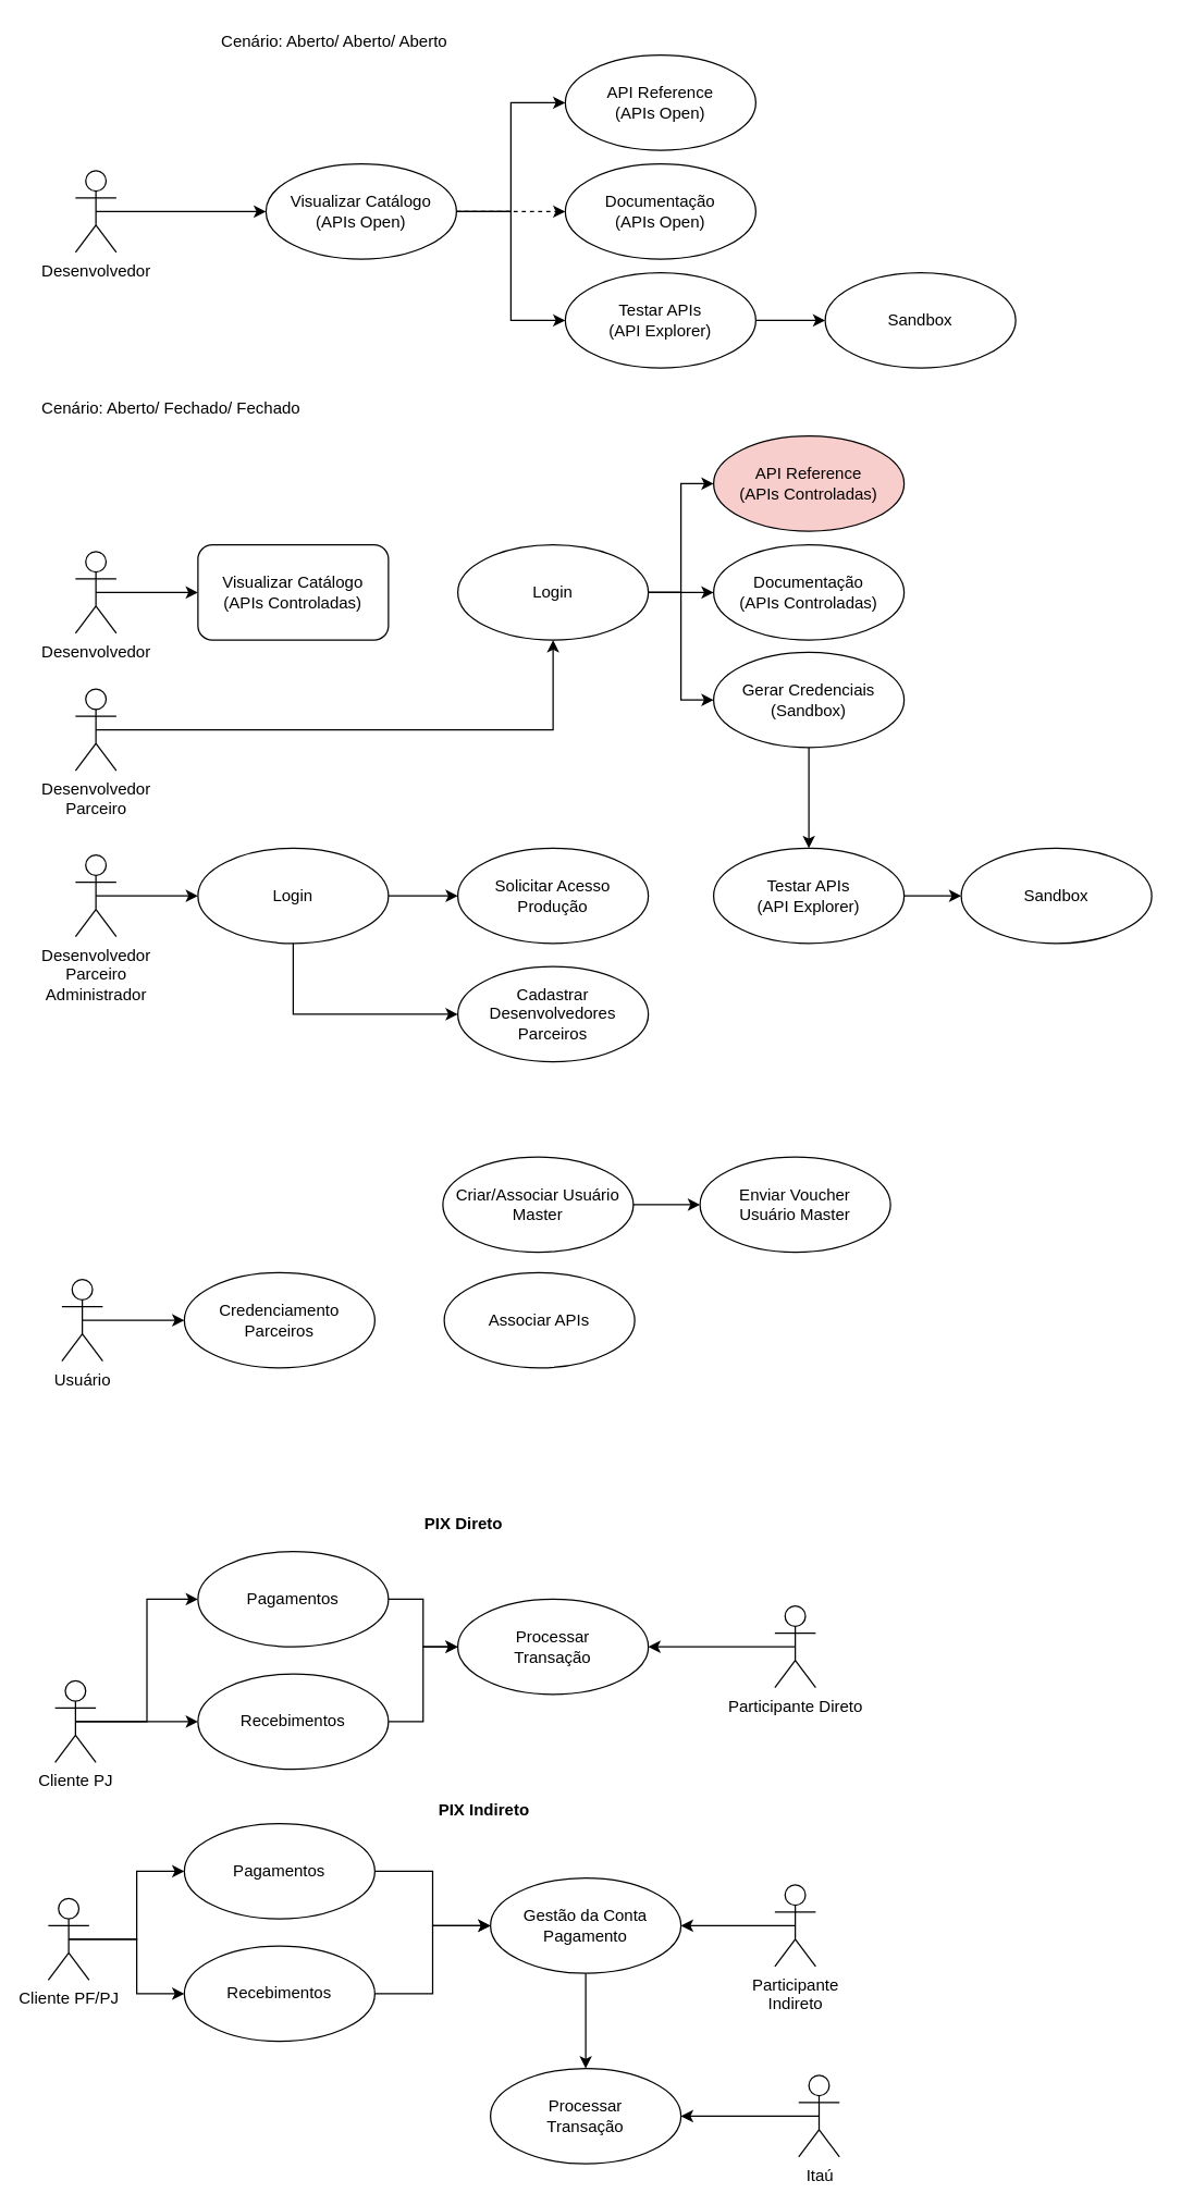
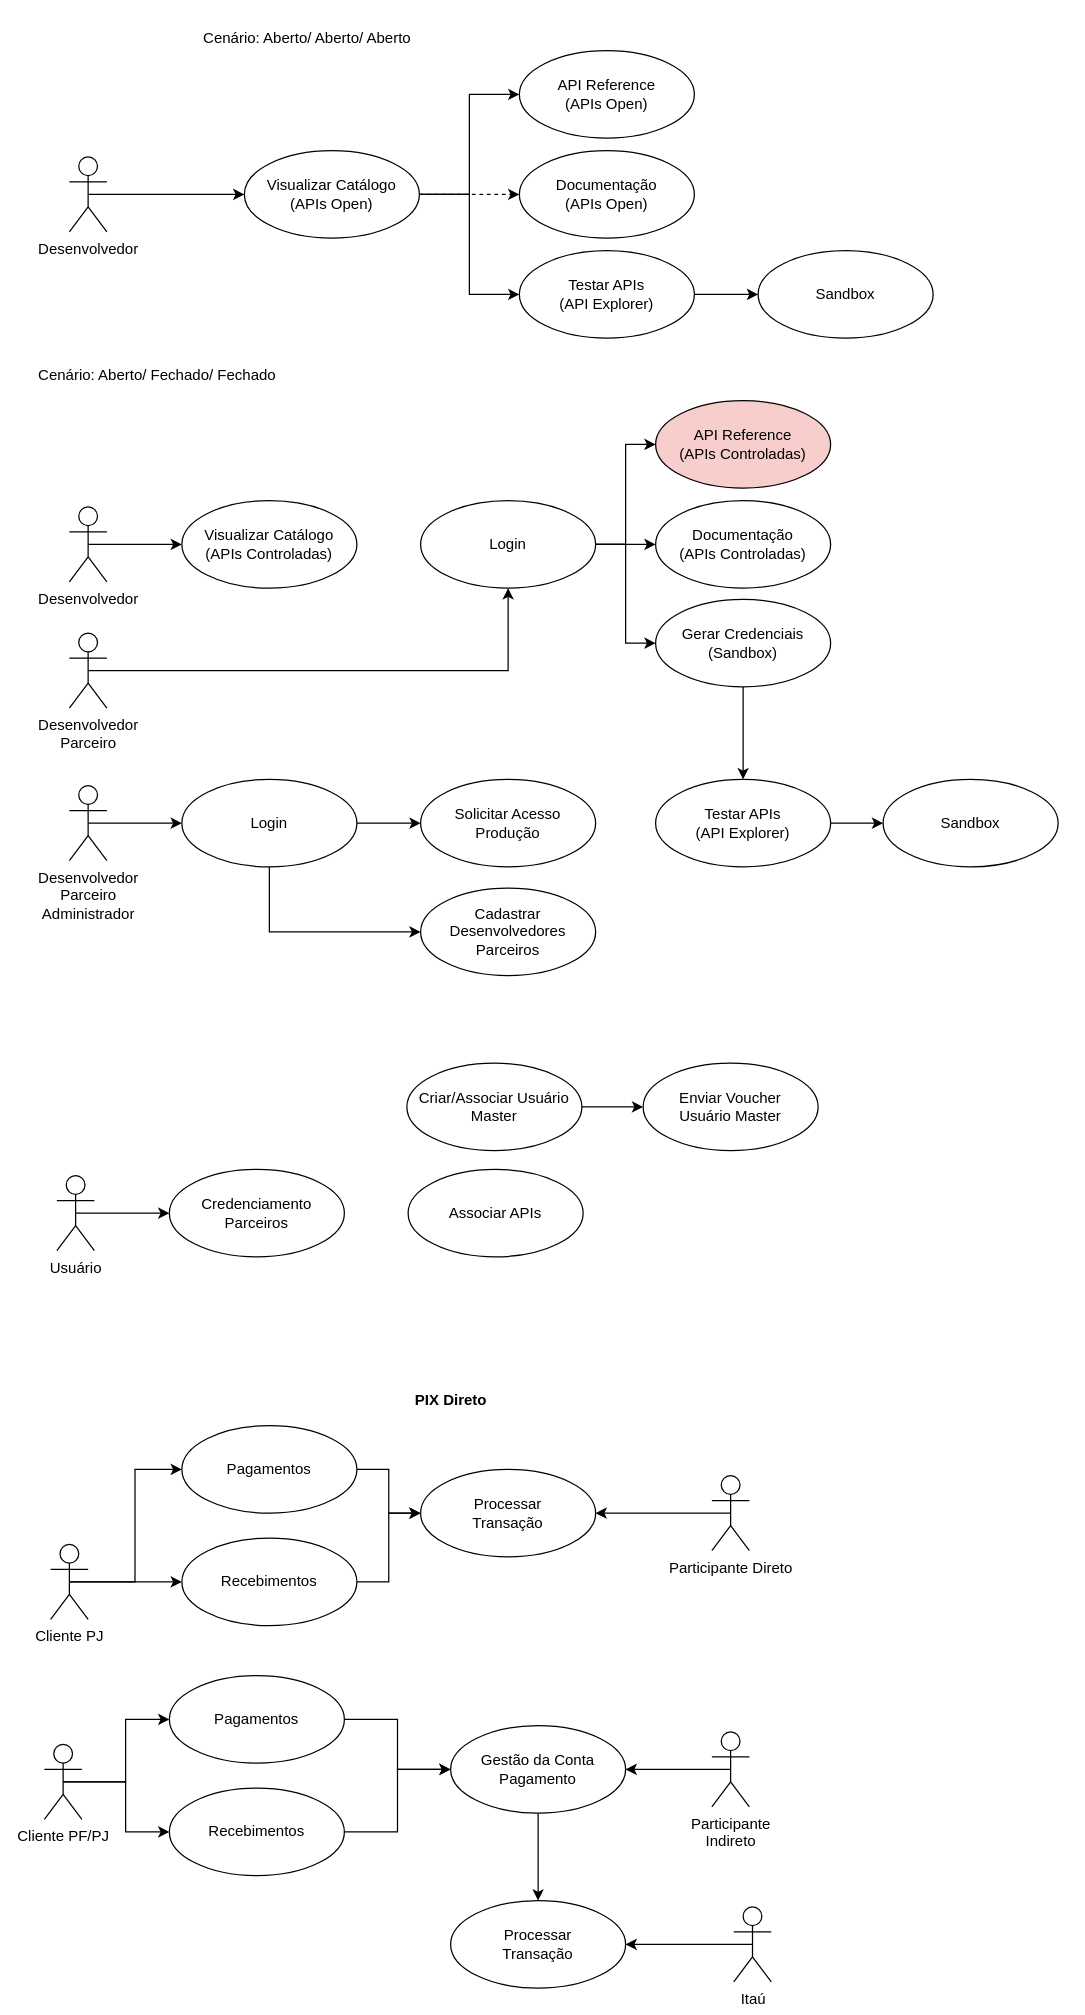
  <mxCell id="0" />
  <mxCell id="1" parent="0" />
  <mxCell id="2" style="edgeStyle=orthogonalEdgeStyle;rounded=0;orthogonalLoop=1;jettySize=auto;html=1;exitX=0.5;exitY=0.5;exitDx=0;exitDy=0;exitPerimeter=0;" edge="1" parent="1" source="3" target="7"><mxGeometry relative="1" as="geometry" /></mxCell>
  <mxCell id="3" value="Desenvolvedor" style="shape=umlActor;verticalLabelPosition=bottom;verticalAlign=top;html=1;" vertex="1" parent="1"><mxGeometry x="55" y="125" width="30" height="60" as="geometry" /></mxCell>
  <mxCell id="4" style="edgeStyle=orthogonalEdgeStyle;rounded=0;orthogonalLoop=1;jettySize=auto;html=1;exitX=1;exitY=0.5;exitDx=0;exitDy=0;entryX=0;entryY=0.5;entryDx=0;entryDy=0;" edge="1" parent="1" source="7" target="11"><mxGeometry relative="1" as="geometry" /></mxCell>
  <mxCell id="5" style="edgeStyle=orthogonalEdgeStyle;rounded=0;orthogonalLoop=1;jettySize=auto;html=1;exitX=1;exitY=0.5;exitDx=0;exitDy=0;entryX=0;entryY=0.5;entryDx=0;entryDy=0;" edge="1" parent="1" source="7" target="8"><mxGeometry relative="1" as="geometry" /></mxCell>
  <mxCell id="6" style="edgeStyle=orthogonalEdgeStyle;rounded=0;orthogonalLoop=1;jettySize=auto;html=1;exitX=1;exitY=0.5;exitDx=0;exitDy=0;dashed=1;" edge="1" parent="1" source="7" target="9"><mxGeometry relative="1" as="geometry" /></mxCell>
  <mxCell id="7" value="Visualizar Catálogo&lt;br&gt;(APIs Open)" style="ellipse;whiteSpace=wrap;html=1;" vertex="1" parent="1"><mxGeometry x="195" y="120" width="140" height="70" as="geometry" /></mxCell>
  <mxCell id="8" value="API Reference&lt;br&gt;(APIs Open)" style="ellipse;whiteSpace=wrap;html=1;" vertex="1" parent="1"><mxGeometry x="415" y="40" width="140" height="70" as="geometry" /></mxCell>
  <mxCell id="9" value="Documentação&lt;br&gt;(APIs Open)" style="ellipse;whiteSpace=wrap;html=1;" vertex="1" parent="1"><mxGeometry x="415" y="120" width="140" height="70" as="geometry" /></mxCell>
  <mxCell id="10" style="edgeStyle=orthogonalEdgeStyle;rounded=0;orthogonalLoop=1;jettySize=auto;html=1;exitX=1;exitY=0.5;exitDx=0;exitDy=0;" edge="1" parent="1" source="11" target="12"><mxGeometry relative="1" as="geometry" /></mxCell>
  <mxCell id="11" value="Testar APIs&lt;br&gt;(API Explorer)" style="ellipse;whiteSpace=wrap;html=1;" vertex="1" parent="1"><mxGeometry x="415" y="200" width="140" height="70" as="geometry" /></mxCell>
  <mxCell id="12" value="Sandbox" style="ellipse;whiteSpace=wrap;html=1;" vertex="1" parent="1"><mxGeometry x="606" y="200" width="140" height="70" as="geometry" /></mxCell>
  <mxCell id="13" style="edgeStyle=orthogonalEdgeStyle;rounded=0;orthogonalLoop=1;jettySize=auto;html=1;exitX=0.5;exitY=0.5;exitDx=0;exitDy=0;exitPerimeter=0;" edge="1" parent="1" source="14" target="24"><mxGeometry relative="1" as="geometry" /></mxCell>
  <mxCell id="14" value="Desenvolvedor&lt;br&gt;" style="shape=umlActor;verticalLabelPosition=bottom;verticalAlign=top;html=1;" vertex="1" parent="1"><mxGeometry x="55" y="405" width="30" height="60" as="geometry" /></mxCell>
  <mxCell id="15" style="edgeStyle=orthogonalEdgeStyle;rounded=0;orthogonalLoop=1;jettySize=auto;html=1;exitX=1;exitY=0.5;exitDx=0;exitDy=0;entryX=0;entryY=0.5;entryDx=0;entryDy=0;" edge="1" parent="1" source="18" target="19"><mxGeometry relative="1" as="geometry" /></mxCell>
  <mxCell id="16" style="edgeStyle=orthogonalEdgeStyle;rounded=0;orthogonalLoop=1;jettySize=auto;html=1;exitX=1;exitY=0.5;exitDx=0;exitDy=0;" edge="1" parent="1" source="18" target="20"><mxGeometry relative="1" as="geometry" /></mxCell>
  <mxCell id="17" style="edgeStyle=orthogonalEdgeStyle;rounded=0;orthogonalLoop=1;jettySize=auto;html=1;exitX=1;exitY=0.5;exitDx=0;exitDy=0;entryX=0;entryY=0.5;entryDx=0;entryDy=0;" edge="1" parent="1" source="18" target="32"><mxGeometry relative="1" as="geometry" /></mxCell>
  <mxCell id="18" value="Login" style="ellipse;whiteSpace=wrap;html=1;" vertex="1" parent="1"><mxGeometry x="336" y="400" width="140" height="70" as="geometry" /></mxCell>
  <mxCell id="19" value="API Reference&lt;br&gt;(APIs Controladas)" style="ellipse;whiteSpace=wrap;html=1;fillColor=#f8cecc;" vertex="1" parent="1"><mxGeometry x="524" y="320" width="140" height="70" as="geometry" /></mxCell>
  <mxCell id="20" value="Documentação&lt;br&gt;(APIs Controladas)" style="ellipse;whiteSpace=wrap;html=1;" vertex="1" parent="1"><mxGeometry x="524" y="400" width="140" height="70" as="geometry" /></mxCell>
  <mxCell id="21" style="edgeStyle=orthogonalEdgeStyle;rounded=0;orthogonalLoop=1;jettySize=auto;html=1;exitX=1;exitY=0.5;exitDx=0;exitDy=0;" edge="1" parent="1" source="22" target="23"><mxGeometry relative="1" as="geometry" /></mxCell>
  <mxCell id="22" value="Testar APIs&lt;br&gt;(API Explorer)" style="ellipse;whiteSpace=wrap;html=1;" vertex="1" parent="1"><mxGeometry x="524" y="623" width="140" height="70" as="geometry" /></mxCell>
  <mxCell id="23" value="Sandbox" style="ellipse;whiteSpace=wrap;html=1;" vertex="1" parent="1"><mxGeometry x="706" y="623" width="140" height="70" as="geometry" /></mxCell>
- <mxCell id="24" value="Visualizar Catálogo&lt;br&gt;(APIs Controladas)" style="whiteSpace=wrap;html=1;rounded=1;" vertex="1" parent="1"><mxGeometry x="145" y="400" width="140" height="70" as="geometry" /></mxCell>
+ <mxCell id="24" value="Visualizar Catálogo&lt;br&gt;(APIs Controladas)" style="ellipse;whiteSpace=wrap;html=1;" vertex="1" parent="1"><mxGeometry x="145" y="400" width="140" height="70" as="geometry" /></mxCell>
  <mxCell id="25" style="edgeStyle=orthogonalEdgeStyle;rounded=0;orthogonalLoop=1;jettySize=auto;html=1;exitX=1;exitY=0.5;exitDx=0;exitDy=0;entryX=0;entryY=0.5;entryDx=0;entryDy=0;" edge="1" parent="1" source="27" target="30"><mxGeometry relative="1" as="geometry" /></mxCell>
  <mxCell id="26" style="edgeStyle=orthogonalEdgeStyle;rounded=0;orthogonalLoop=1;jettySize=auto;html=1;exitX=0.5;exitY=1;exitDx=0;exitDy=0;entryX=0;entryY=0.5;entryDx=0;entryDy=0;" edge="1" parent="1" source="27" target="44"><mxGeometry relative="1" as="geometry" /></mxCell>
  <mxCell id="27" value="Login" style="ellipse;whiteSpace=wrap;html=1;" vertex="1" parent="1"><mxGeometry x="145" y="623" width="140" height="70" as="geometry" /></mxCell>
  <mxCell id="28" style="edgeStyle=orthogonalEdgeStyle;rounded=0;orthogonalLoop=1;jettySize=auto;html=1;exitX=0.5;exitY=0.5;exitDx=0;exitDy=0;exitPerimeter=0;entryX=0;entryY=0.5;entryDx=0;entryDy=0;" edge="1" parent="1" source="29" target="27"><mxGeometry relative="1" as="geometry" /></mxCell>
  <mxCell id="29" value="Desenvolvedor&lt;br&gt;Parceiro&lt;br&gt;Administrador" style="shape=umlActor;verticalLabelPosition=bottom;verticalAlign=top;html=1;" vertex="1" parent="1"><mxGeometry x="55" y="628" width="30" height="60" as="geometry" /></mxCell>
  <mxCell id="30" value="Solicitar Acesso&lt;br&gt;Produção" style="ellipse;whiteSpace=wrap;html=1;" vertex="1" parent="1"><mxGeometry x="336" y="623" width="140" height="70" as="geometry" /></mxCell>
  <mxCell id="31" style="edgeStyle=orthogonalEdgeStyle;rounded=0;orthogonalLoop=1;jettySize=auto;html=1;exitX=0.5;exitY=1;exitDx=0;exitDy=0;" edge="1" parent="1" source="32" target="22"><mxGeometry relative="1" as="geometry"><mxPoint x="594" y="595" as="sourcePoint" /><mxPoint x="594" y="625" as="targetPoint" /></mxGeometry></mxCell>
  <mxCell id="32" value="Gerar Credenciais&lt;br&gt;(Sandbox)" style="ellipse;whiteSpace=wrap;html=1;" vertex="1" parent="1"><mxGeometry x="524" y="479" width="140" height="70" as="geometry" /></mxCell>
  <mxCell id="33" style="edgeStyle=orthogonalEdgeStyle;rounded=0;orthogonalLoop=1;jettySize=auto;html=1;exitX=0.5;exitY=0.5;exitDx=0;exitDy=0;exitPerimeter=0;entryX=0.5;entryY=1;entryDx=0;entryDy=0;" edge="1" parent="1" source="34" target="18"><mxGeometry relative="1" as="geometry" /></mxCell>
  <mxCell id="34" value="Desenvolvedor&lt;br&gt;Parceiro" style="shape=umlActor;verticalLabelPosition=bottom;verticalAlign=top;html=1;" vertex="1" parent="1"><mxGeometry x="55" y="506" width="30" height="60" as="geometry" /></mxCell>
  <mxCell id="35" style="edgeStyle=orthogonalEdgeStyle;rounded=0;orthogonalLoop=1;jettySize=auto;html=1;exitX=0.5;exitY=0.5;exitDx=0;exitDy=0;exitPerimeter=0;entryX=0;entryY=0.5;entryDx=0;entryDy=0;" edge="1" parent="1" source="36" target="39"><mxGeometry relative="1" as="geometry" /></mxCell>
  <mxCell id="36" value="Usuário" style="shape=umlActor;verticalLabelPosition=bottom;verticalAlign=top;html=1;" vertex="1" parent="1"><mxGeometry x="45" y="940" width="30" height="60" as="geometry" /></mxCell>
  <mxCell id="37" value="Cenário: Aberto/ Aberto/ Aberto" style="text;html=1;align=center;verticalAlign=middle;resizable=0;points=[];autosize=1;" vertex="1" parent="1"><mxGeometry x="155" y="20" width="180" height="20" as="geometry" /></mxCell>
  <mxCell id="38" value="Cenário: Aberto/ Fechado/ Fechado" style="text;html=1;align=center;verticalAlign=middle;resizable=0;points=[];autosize=1;" vertex="1" parent="1"><mxGeometry x="20" y="290" width="210" height="20" as="geometry" /></mxCell>
  <mxCell id="39" value="Credenciamento&lt;br&gt;Parceiros" style="ellipse;whiteSpace=wrap;html=1;" vertex="1" parent="1"><mxGeometry x="135" y="935" width="140" height="70" as="geometry" /></mxCell>
  <mxCell id="40" style="edgeStyle=orthogonalEdgeStyle;rounded=0;orthogonalLoop=1;jettySize=auto;html=1;exitX=1;exitY=0.5;exitDx=0;exitDy=0;entryX=0;entryY=0.5;entryDx=0;entryDy=0;" edge="1" parent="1" source="41" target="43"><mxGeometry relative="1" as="geometry" /></mxCell>
  <mxCell id="41" value="Criar/Associar Usuário&lt;br&gt;Master" style="ellipse;whiteSpace=wrap;html=1;" vertex="1" parent="1"><mxGeometry x="325" y="850" width="140" height="70" as="geometry" /></mxCell>
  <mxCell id="42" value="Associar APIs" style="ellipse;whiteSpace=wrap;html=1;" vertex="1" parent="1"><mxGeometry x="326" y="935" width="140" height="70" as="geometry" /></mxCell>
  <mxCell id="43" value="Enviar Voucher&lt;br&gt;Usuário Master" style="ellipse;whiteSpace=wrap;html=1;" vertex="1" parent="1"><mxGeometry x="514" y="850" width="140" height="70" as="geometry" /></mxCell>
  <mxCell id="44" value="Cadastrar Desenvolvedores&lt;br&gt;Parceiros" style="ellipse;whiteSpace=wrap;html=1;" vertex="1" parent="1"><mxGeometry x="336" y="710" width="140" height="70" as="geometry" /></mxCell>
  <mxCell id="45" style="edgeStyle=orthogonalEdgeStyle;rounded=0;orthogonalLoop=1;jettySize=auto;html=1;exitX=0.5;exitY=0.5;exitDx=0;exitDy=0;exitPerimeter=0;entryX=0;entryY=0.5;entryDx=0;entryDy=0;" edge="1" parent="1" source="47" target="49"><mxGeometry relative="1" as="geometry" /></mxCell>
  <mxCell id="46" style="edgeStyle=orthogonalEdgeStyle;rounded=0;orthogonalLoop=1;jettySize=auto;html=1;exitX=0.5;exitY=0.5;exitDx=0;exitDy=0;exitPerimeter=0;" edge="1" parent="1" source="47" target="52"><mxGeometry relative="1" as="geometry" /></mxCell>
  <mxCell id="47" value="Cliente PJ" style="shape=umlActor;verticalLabelPosition=bottom;verticalAlign=top;html=1;" vertex="1" parent="1"><mxGeometry x="40" y="1235" width="30" height="60" as="geometry" /></mxCell>
  <mxCell id="48" style="edgeStyle=orthogonalEdgeStyle;rounded=0;orthogonalLoop=1;jettySize=auto;html=1;exitX=1;exitY=0.5;exitDx=0;exitDy=0;" edge="1" parent="1" source="49" target="50"><mxGeometry relative="1" as="geometry" /></mxCell>
  <mxCell id="49" value="Pagamentos" style="ellipse;whiteSpace=wrap;html=1;" vertex="1" parent="1"><mxGeometry x="145" y="1140" width="140" height="70" as="geometry" /></mxCell>
  <mxCell id="50" value="Processar &lt;br&gt;Transação" style="ellipse;whiteSpace=wrap;html=1;" vertex="1" parent="1"><mxGeometry x="336" y="1175" width="140" height="70" as="geometry" /></mxCell>
  <mxCell id="51" style="edgeStyle=orthogonalEdgeStyle;rounded=0;orthogonalLoop=1;jettySize=auto;html=1;exitX=1;exitY=0.5;exitDx=0;exitDy=0;" edge="1" parent="1" source="52" target="50"><mxGeometry relative="1" as="geometry" /></mxCell>
  <mxCell id="52" value="Recebimentos" style="ellipse;whiteSpace=wrap;html=1;" vertex="1" parent="1"><mxGeometry x="145" y="1230" width="140" height="70" as="geometry" /></mxCell>
  <mxCell id="53" style="edgeStyle=orthogonalEdgeStyle;rounded=0;orthogonalLoop=1;jettySize=auto;html=1;exitX=0.5;exitY=0.5;exitDx=0;exitDy=0;exitPerimeter=0;entryX=1;entryY=0.5;entryDx=0;entryDy=0;" edge="1" parent="1" source="54" target="50"><mxGeometry relative="1" as="geometry" /></mxCell>
  <mxCell id="54" value="Participante Direto" style="shape=umlActor;verticalLabelPosition=bottom;verticalAlign=top;html=1;" vertex="1" parent="1"><mxGeometry x="569" y="1180" width="30" height="60" as="geometry" /></mxCell>
  <mxCell id="55" style="edgeStyle=orthogonalEdgeStyle;rounded=0;orthogonalLoop=1;jettySize=auto;html=1;exitX=0.5;exitY=0.5;exitDx=0;exitDy=0;exitPerimeter=0;entryX=0;entryY=0.5;entryDx=0;entryDy=0;" edge="1" parent="1" source="57" target="59"><mxGeometry relative="1" as="geometry" /></mxCell>
  <mxCell id="56" style="edgeStyle=orthogonalEdgeStyle;rounded=0;orthogonalLoop=1;jettySize=auto;html=1;exitX=0.5;exitY=0.5;exitDx=0;exitDy=0;exitPerimeter=0;" edge="1" parent="1" source="57" target="63"><mxGeometry relative="1" as="geometry" /></mxCell>
  <mxCell id="57" value="Cliente PF/PJ" style="shape=umlActor;verticalLabelPosition=bottom;verticalAlign=top;html=1;" vertex="1" parent="1"><mxGeometry x="35" y="1395" width="30" height="60" as="geometry" /></mxCell>
  <mxCell id="58" style="edgeStyle=orthogonalEdgeStyle;rounded=0;orthogonalLoop=1;jettySize=auto;html=1;exitX=1;exitY=0.5;exitDx=0;exitDy=0;" edge="1" parent="1" source="59" target="61"><mxGeometry relative="1" as="geometry" /></mxCell>
  <mxCell id="59" value="Pagamentos" style="ellipse;whiteSpace=wrap;html=1;" vertex="1" parent="1"><mxGeometry x="135" y="1340" width="140" height="70" as="geometry" /></mxCell>
  <mxCell id="60" style="edgeStyle=orthogonalEdgeStyle;rounded=0;orthogonalLoop=1;jettySize=auto;html=1;" edge="1" parent="1" source="61" target="67"><mxGeometry relative="1" as="geometry" /></mxCell>
  <mxCell id="61" value="Gestão da Conta&lt;br&gt;Pagamento" style="ellipse;whiteSpace=wrap;html=1;" vertex="1" parent="1"><mxGeometry x="360" y="1380" width="140" height="70" as="geometry" /></mxCell>
  <mxCell id="62" style="edgeStyle=orthogonalEdgeStyle;rounded=0;orthogonalLoop=1;jettySize=auto;html=1;exitX=1;exitY=0.5;exitDx=0;exitDy=0;" edge="1" parent="1" source="63" target="61"><mxGeometry relative="1" as="geometry" /></mxCell>
  <mxCell id="63" value="Recebimentos" style="ellipse;whiteSpace=wrap;html=1;" vertex="1" parent="1"><mxGeometry x="135" y="1430" width="140" height="70" as="geometry" /></mxCell>
  <mxCell id="64" style="edgeStyle=orthogonalEdgeStyle;rounded=0;orthogonalLoop=1;jettySize=auto;html=1;exitX=0.5;exitY=0.5;exitDx=0;exitDy=0;exitPerimeter=0;entryX=1;entryY=0.5;entryDx=0;entryDy=0;" edge="1" parent="1" source="65" target="61"><mxGeometry relative="1" as="geometry" /></mxCell>
  <mxCell id="65" value="Participante&lt;br&gt;Indireto" style="shape=umlActor;verticalLabelPosition=bottom;verticalAlign=top;html=1;" vertex="1" parent="1"><mxGeometry x="569" y="1385" width="30" height="60" as="geometry" /></mxCell>
- <mxCell id="66" value="&lt;b&gt;PIX Direto&lt;/b&gt;" style="text;html=1;align=center;verticalAlign=middle;resizable=0;points=[];autosize=1;" vertex="1" parent="1"><mxGeometry x="305" y="1110" width="70" height="20" as="geometry" /></mxCell>
+ <mxCell id="66" value="&lt;b&gt;PIX Direto&lt;/b&gt;" style="text;html=1;align=center;verticalAlign=middle;resizable=0;points=[];autosize=1;" vertex="1" parent="1"><mxGeometry x="325" y="1110" width="70" height="20" as="geometry" /></mxCell>
  <mxCell id="67" value="Processar &lt;br&gt;Transação" style="ellipse;whiteSpace=wrap;html=1;" vertex="1" parent="1"><mxGeometry x="360" y="1520" width="140" height="70" as="geometry" /></mxCell>
  <mxCell id="68" style="edgeStyle=orthogonalEdgeStyle;rounded=0;orthogonalLoop=1;jettySize=auto;html=1;exitX=0.5;exitY=0.5;exitDx=0;exitDy=0;exitPerimeter=0;entryX=1;entryY=0.5;entryDx=0;entryDy=0;" edge="1" parent="1" source="69" target="67"><mxGeometry relative="1" as="geometry" /></mxCell>
  <mxCell id="69" value="Itaú" style="shape=umlActor;verticalLabelPosition=bottom;verticalAlign=top;html=1;" vertex="1" parent="1"><mxGeometry x="586.5" y="1525" width="30" height="60" as="geometry" /></mxCell>
- <mxCell id="70" value="&lt;b&gt;PIX Indireto&lt;/b&gt;" style="text;html=1;align=center;verticalAlign=middle;resizable=0;points=[];autosize=1;" vertex="1" parent="1"><mxGeometry x="315" y="1320" width="80" height="20" as="geometry" /></mxCell>
